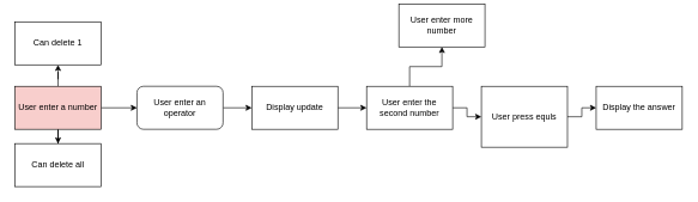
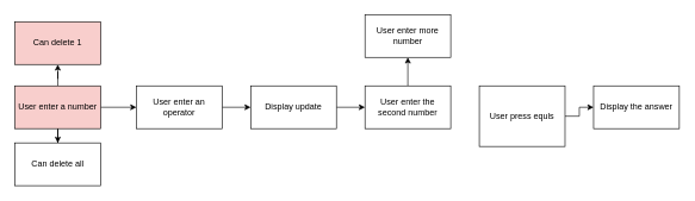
  <mxCell id="0" />
  <mxCell id="1" parent="0" />
  <mxCell id="2" value="" style="edgeStyle=orthogonalEdgeStyle;rounded=0;orthogonalLoop=1;jettySize=auto;html=1;" edge="1" parent="1" source="5" target="7"><mxGeometry relative="1" as="geometry" /></mxCell>
  <mxCell id="3" value="" style="edgeStyle=orthogonalEdgeStyle;rounded=0;orthogonalLoop=1;jettySize=auto;html=1;" edge="1" parent="1" source="5" target="17"><mxGeometry relative="1" as="geometry" /></mxCell>
  <mxCell id="4" value="" style="edgeStyle=orthogonalEdgeStyle;rounded=0;orthogonalLoop=1;jettySize=auto;html=1;" edge="1" parent="1" source="5" target="18"><mxGeometry relative="1" as="geometry" /></mxCell>
  <mxCell id="5" value="User enter a number" style="rounded=0;whiteSpace=wrap;html=1;fillColor=#f8cecc;" vertex="1" parent="1"><mxGeometry x="20" y="120" width="120" height="60" as="geometry" /></mxCell>
  <mxCell id="6" value="" style="edgeStyle=orthogonalEdgeStyle;rounded=0;orthogonalLoop=1;jettySize=auto;html=1;" edge="1" parent="1" source="7" target="16"><mxGeometry relative="1" as="geometry" /></mxCell>
- <mxCell id="7" value="User enter an operator" style="whiteSpace=wrap;html=1;rounded=1;" vertex="1" parent="1"><mxGeometry x="190" y="120" width="120" height="60" as="geometry" /></mxCell>
+ <mxCell id="7" value="User enter an operator" style="rounded=0;whiteSpace=wrap;html=1;" vertex="1" parent="1"><mxGeometry x="190" y="120" width="120" height="60" as="geometry" /></mxCell>
  <mxCell id="8" value="" style="edgeStyle=orthogonalEdgeStyle;rounded=0;orthogonalLoop=1;jettySize=auto;html=1;" edge="1" parent="1" source="10" target="11"><mxGeometry relative="1" as="geometry" /></mxCell>
- <mxCell id="9" value="" style="edgeStyle=orthogonalEdgeStyle;rounded=0;orthogonalLoop=1;jettySize=auto;html=1;" edge="1" parent="1" source="10" target="13"><mxGeometry relative="1" as="geometry" /></mxCell>
  <mxCell id="10" value="User enter the second number" style="rounded=0;whiteSpace=wrap;html=1;" vertex="1" parent="1"><mxGeometry x="510" y="120" width="120" height="60" as="geometry" /></mxCell>
- <mxCell id="11" value="User enter more number" style="rounded=0;whiteSpace=wrap;html=1;" vertex="1" parent="1"><mxGeometry x="555" y="5" width="120" height="60" as="geometry" /></mxCell>
+ <mxCell id="11" value="User enter more number" style="rounded=0;whiteSpace=wrap;html=1;" vertex="1" parent="1"><mxGeometry x="510" y="20" width="120" height="60" as="geometry" /></mxCell>
  <mxCell id="12" value="" style="edgeStyle=orthogonalEdgeStyle;rounded=0;orthogonalLoop=1;jettySize=auto;html=1;" edge="1" parent="1" source="13" target="14"><mxGeometry relative="1" as="geometry" /></mxCell>
  <mxCell id="13" value="User press equls" style="rounded=0;whiteSpace=wrap;html=1;" vertex="1" parent="1"><mxGeometry x="670" y="120" width="120" height="85" as="geometry" /></mxCell>
  <mxCell id="14" value="Display the answer" style="rounded=0;whiteSpace=wrap;html=1;" vertex="1" parent="1"><mxGeometry x="830" y="120" width="120" height="60" as="geometry" /></mxCell>
  <mxCell id="15" value="" style="edgeStyle=orthogonalEdgeStyle;rounded=0;orthogonalLoop=1;jettySize=auto;html=1;" edge="1" parent="1" source="16" target="10"><mxGeometry relative="1" as="geometry" /></mxCell>
  <mxCell id="16" value="Display update" style="rounded=0;whiteSpace=wrap;html=1;" vertex="1" parent="1"><mxGeometry x="350" y="120" width="120" height="60" as="geometry" /></mxCell>
- <mxCell id="17" value="Can delete 1" style="rounded=0;whiteSpace=wrap;html=1;" vertex="1" parent="1"><mxGeometry x="20" y="30" width="120" height="60" as="geometry" /></mxCell>
+ <mxCell id="17" value="Can delete 1" style="rounded=0;whiteSpace=wrap;html=1;fillColor=#f8cecc;" vertex="1" parent="1"><mxGeometry x="20" y="30" width="120" height="60" as="geometry" /></mxCell>
  <mxCell id="18" value="Can delete all" style="rounded=0;whiteSpace=wrap;html=1;" vertex="1" parent="1"><mxGeometry x="20" y="200" width="120" height="60" as="geometry" /></mxCell>
